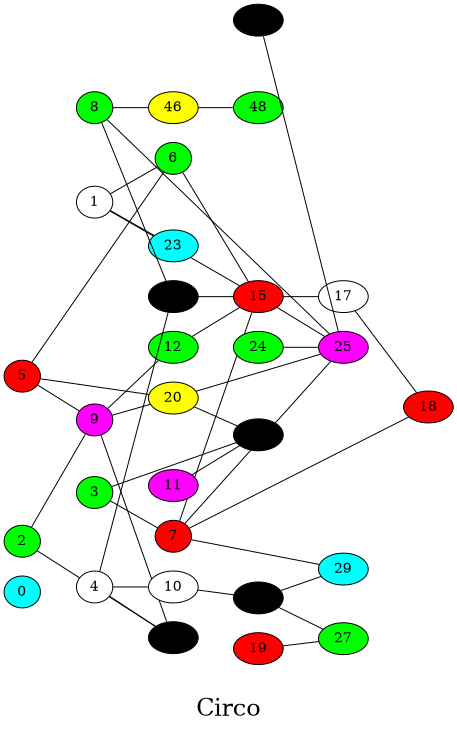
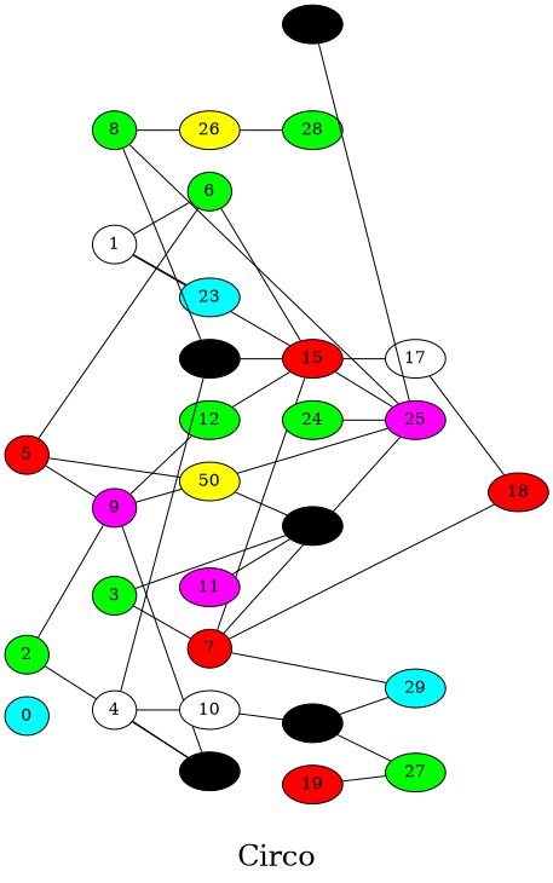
  graph {
    fontsize=24
    label="\nCirco\n"
    rankdir=LR
    splines=false
    node [fillcolor=green shape=ellipse style=filled]
    0 [fillcolor=cyan height=0.3 width=0.3]
    1 [fillcolor=white height=0.3 width=0.3]
    6 [height=0.3 width=0.3]
    15 [fillcolor=red height=0.3 width=0.3]
    23 [fillcolor=cyan height=0.3 width=0.3]
    25 [fillcolor=magenta height=0.3 width=0.3]
    17 [fillcolor=white height=0.3 width=0.3]
    2 [height=0.3 width=0.3]
    9 [fillcolor=magenta height=0.3 width=0.3]
    21 [fillcolor=black height=0.3 width=0.3]
-   20 [fillcolor=yellow height=0.3 width=0.3]
+   20 [fillcolor=yellow height=0.3 width=0.3 label=50]
    12 [height=0.3 width=0.3]
    3 [height=0.3 width=0.3]
    7 [fillcolor=red height=0.3 width=0.3]
    22 [fillcolor=black height=0.3 width=0.3]
    18 [fillcolor=red height=0.3 width=0.3]
    29 [fillcolor=cyan height=0.3 width=0.3]
    4 [fillcolor=white height=0.3 width=0.3]
    10 [fillcolor=white height=0.3 width=0.3]
    14 [fillcolor=black height=0.3 width=0.3]
    13 [fillcolor=black height=0.3 width=0.3]
    5 [fillcolor=red height=0.3 width=0.3]
    8 [height=0.3 width=0.3]
-   26 [fillcolor=yellow height=0.3 width=0.3 label=46]
+   26 [fillcolor=yellow height=0.3 width=0.3]
    24 [height=0.3 width=0.3]
-   28 [height=0.3 width=0.3 label=48]
+   28 [height=0.3 width=0.3]
    27 [height=0.3 width=0.3]
    11 [fillcolor=magenta height=0.3 width=0.3]
    16 [fillcolor=black height=0.3 width=0.3]
    19 [fillcolor=red height=0.3 width=0.3]
    1 -- 6
    1 -- 15
    1 -- 23
    6 -- 15
    15 -- 25
    15 -- 17
    17 -- 18
    2 -- 9
    2 -- 21
    9 -- 21
    9 -- 20
    9 -- 12
    20 -- 25
    20 -- 22
    12 -- 15
    3 -- 7
    3 -- 22
    7 -- 15
    7 -- 25
    7 -- 18
    7 -- 29
    4 -- 21
    4 -- 10
    4 -- 14
    10 -- 13
    14 -- 15
    13 -- 29
    13 -- 27
    5 -- 6
    5 -- 9
    5 -- 20
    8 -- 25
    8 -- 14
    8 -- 26
    26 -- 28
    24 -- 25
    11 -- 22
    16 -- 25
    19 -- 27
  }
